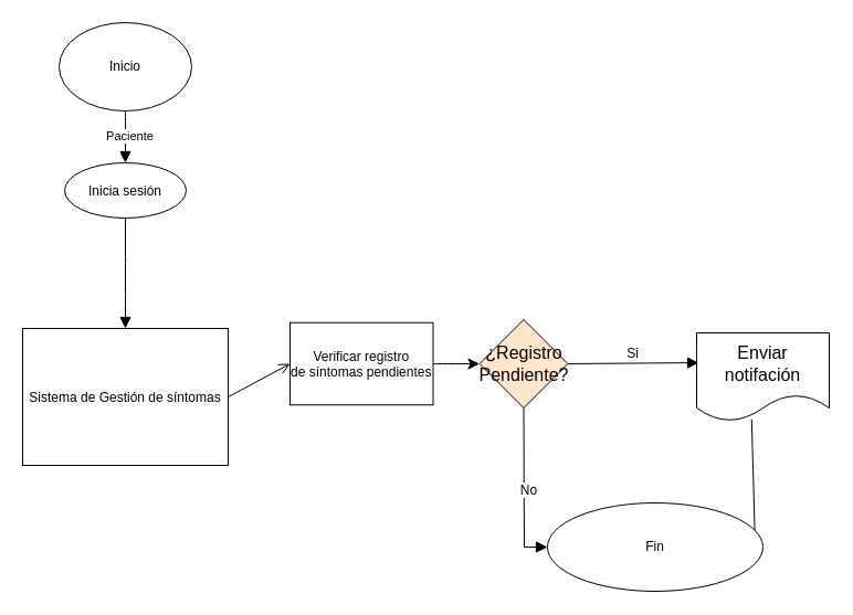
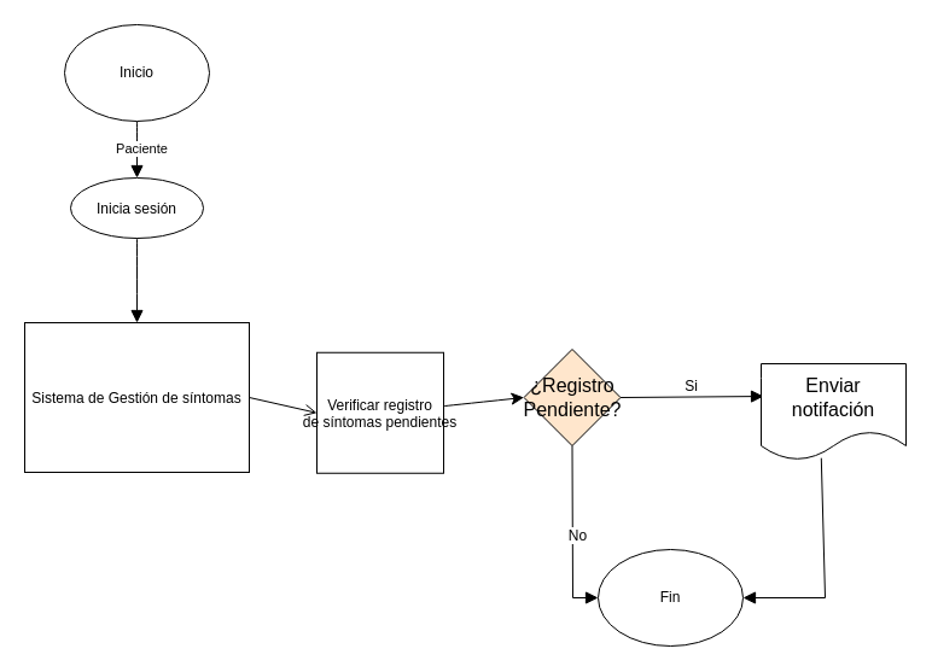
  <mxCell id="0" />
  <mxCell id="1" parent="0" />
  <mxCell id="2" value="Inicia sesión" style="ellipse;" vertex="1" parent="1"><mxGeometry x="58" y="147" width="110" height="50" as="geometry" /></mxCell>
- <mxCell id="3" value="Sistema de Gestión de síntomas" style="" vertex="1" parent="1"><mxGeometry x="20" y="297" width="186" height="124" as="geometry" /></mxCell>
+ <mxCell id="3" value="Sistema de Gestión de síntomas" style="" vertex="1" parent="1"><mxGeometry x="20" y="267" width="186" height="124" as="geometry" /></mxCell>
  <mxCell id="4" value="" style="edgeStyle=none;curved=1;rounded=0;orthogonalLoop=1;jettySize=auto;html=1;fontSize=12;startSize=8;endSize=8;entryX=0;entryY=0.5;entryDx=0;entryDy=0;" edge="1" parent="1" source="5" target="12"><mxGeometry relative="1" as="geometry"><mxPoint x="437.428" y="323.464" as="targetPoint" /></mxGeometry></mxCell>
- <mxCell id="5" value="Verificar registro&#10;de síntomas pendientes" style="" vertex="1" parent="1"><mxGeometry x="262" y="291.75" width="129.5" height="74.5" as="geometry" /></mxCell>
+ <mxCell id="5" value="Verificar registro&#10;de síntomas pendientes" style="" vertex="1" parent="1"><mxGeometry x="262" y="291.75" width="105" height="100" as="geometry" /></mxCell>
  <mxCell id="6" value="&lt;br&gt;" style="endArrow=block;endFill=1;html=1;edgeStyle=orthogonalEdgeStyle;align=left;verticalAlign=top;rounded=0;fontSize=12;startSize=8;endSize=8;curved=1;exitX=0.5;exitY=1;exitDx=0;exitDy=0;entryX=0.5;entryY=0;entryDx=0;entryDy=0;" edge="1" parent="1" source="16" target="2"><mxGeometry x="-1" relative="1" as="geometry"><mxPoint x="113" y="107" as="sourcePoint" /><mxPoint x="313.5" y="439" as="targetPoint" /></mxGeometry></mxCell>
  <mxCell id="7" value="Paciente&lt;br&gt;" style="edgeLabel;html=1;align=center;verticalAlign=middle;resizable=0;points=[];" connectable="0" vertex="1" parent="6"><mxGeometry x="-0.064" y="3" relative="1" as="geometry"><mxPoint as="offset" /></mxGeometry></mxCell>
  <mxCell id="8" value="&lt;br&gt;" style="endArrow=block;endFill=1;html=1;edgeStyle=orthogonalEdgeStyle;align=left;verticalAlign=top;rounded=0;fontSize=12;startSize=8;endSize=8;curved=1;exitX=0.5;exitY=1;exitDx=0;exitDy=0;entryX=0.5;entryY=0;entryDx=0;entryDy=0;" edge="1" parent="1" source="2" target="3"><mxGeometry x="-1" relative="1" as="geometry"><mxPoint x="173.5" y="439" as="sourcePoint" /><mxPoint x="113.5" y="269" as="targetPoint" /></mxGeometry></mxCell>
  <mxCell id="9" value="&lt;br&gt;" style="edgeLabel;resizable=0;html=1;align=left;verticalAlign=bottom;fontSize=16;" connectable="0" vertex="1" parent="8"><mxGeometry x="-1" relative="1" as="geometry" /></mxCell>
  <mxCell id="10" value="&lt;br&gt;" style="html=1;verticalAlign=bottom;endArrow=open;curved=0;rounded=0;fontSize=12;startSize=8;endSize=8;exitX=1;exitY=0.5;exitDx=0;exitDy=0;entryX=0;entryY=0.5;entryDx=0;entryDy=0;" edge="1" parent="1" source="3" target="5"><mxGeometry width="80" relative="1" as="geometry"><mxPoint x="173.5" y="479" as="sourcePoint" /><mxPoint x="253.5" y="479" as="targetPoint" /></mxGeometry></mxCell>
  <mxCell id="11" value="Si" style="html=1;verticalAlign=bottom;endArrow=block;curved=0;rounded=0;fontSize=12;startSize=8;endSize=8;exitX=1;exitY=0.5;exitDx=0;exitDy=0;entryX=0.017;entryY=0.338;entryDx=0;entryDy=0;entryPerimeter=0;" edge="1" parent="1" source="12" target="14"><mxGeometry width="80" relative="1" as="geometry"><mxPoint x="513.5" y="321.5" as="sourcePoint" /><mxPoint x="633.5" y="330.5" as="targetPoint" /></mxGeometry></mxCell>
  <mxCell id="12" value="¿Registro&lt;br&gt;Pendiente?" style="rhombus;whiteSpace=wrap;html=1;fontSize=16;fillColor=#ffe6cc;" vertex="1" parent="1"><mxGeometry x="433.5" y="289" width="80" height="80" as="geometry" /></mxCell>
  <mxCell id="13" value="No" style="html=1;verticalAlign=bottom;endArrow=block;curved=0;rounded=0;fontSize=12;startSize=8;endSize=8;exitX=0.5;exitY=1;exitDx=0;exitDy=0;entryX=0;entryY=0.5;entryDx=0;entryDy=0;" edge="1" parent="1" source="12" target="17"><mxGeometry x="0.147" y="4" width="80" relative="1" as="geometry"><mxPoint x="523.5" y="331.5" as="sourcePoint" /><mxPoint x="548" y="431" as="targetPoint" /><Array as="points"><mxPoint x="474" y="495" /></Array><mxPoint as="offset" /></mxGeometry></mxCell>
  <mxCell id="14" value="Enviar notifación" style="shape=document;whiteSpace=wrap;html=1;boundedLbl=1;fontSize=16;" vertex="1" parent="1"><mxGeometry x="630" y="301" width="120" height="80" as="geometry" /></mxCell>
  <mxCell id="15" value="&lt;br&gt;" style="html=1;verticalAlign=bottom;endArrow=block;curved=0;rounded=0;fontSize=12;startSize=8;endSize=8;exitX=0.415;exitY=0.977;exitDx=0;exitDy=0;entryX=1;entryY=0.5;entryDx=0;entryDy=0;exitPerimeter=0;" edge="1" parent="1" source="14" target="17"><mxGeometry x="0.147" y="4" width="80" relative="1" as="geometry"><mxPoint x="660" y="391" as="sourcePoint" /><mxPoint x="578" y="431" as="targetPoint" /><Array as="points"><mxPoint x="683" y="495" /></Array><mxPoint as="offset" /></mxGeometry></mxCell>
  <mxCell id="16" value="Inicio" style="ellipse;whiteSpace=wrap;html=1;" vertex="1" parent="1"><mxGeometry x="53" y="20" width="120" height="80" as="geometry" /></mxCell>
- <mxCell id="17" value="Fin" style="ellipse;whiteSpace=wrap;html=1;" vertex="1" parent="1"><mxGeometry x="495" y="455" width="195" height="80" as="geometry" /></mxCell>
+ <mxCell id="17" value="Fin" style="ellipse;whiteSpace=wrap;html=1;" vertex="1" parent="1"><mxGeometry x="495" y="455" width="120" height="80" as="geometry" /></mxCell>
